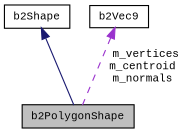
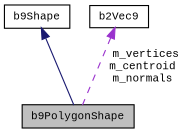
  digraph {
    fontname="Liberation Mono"
    node [color=black fillcolor=white fontname="Liberation Mono" fontsize=10 shape=record style=filled]
    edge [dir=back fontname="Liberation Mono" fontsize=10 labelfontname=Helvetica labelfontsize=10]
-   n1 [fillcolor=grey75 fontcolor=black height=0.2 label=b2PolygonShape width=0.4]
-   n2 [height=0.2 label=b2Shape width=0.4]
+   n1 [fillcolor=grey75 fontcolor=black height=0.2 label=b9PolygonShape width=0.4]
+   n2 [height=0.2 label=b9Shape width=0.4]
    n3 [height=0.2 label=b2Vec9 width=0.4]
    n2 -> n1 [color=midnightblue style=solid]
    n3 -> n1 [color=darkorchid3 label=" m_vertices\nm_centroid\nm_normals" style=dashed]
  }
